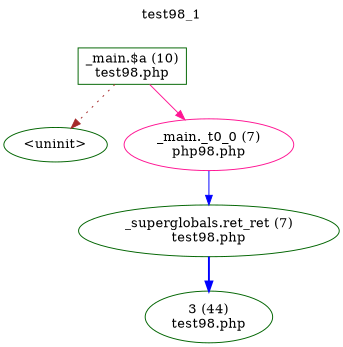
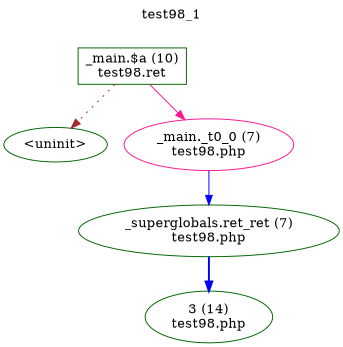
  digraph {
    label=test98_1
    labelloc=t
    node [color=darkgreen shape=ellipse]
    edge [color=blue style=solid]
-   n1 [label="_main.$a (10)\ntest98.php" shape=box]
+   n1 [label="_main.$a (10)\ntest98.ret" shape=box]
    n2 [label="<uninit>"]
-   n3 [color=deeppink label="_main._t0_0 (7)\nphp98.php"]
+   n3 [color=deeppink label="_main._t0_0 (7)\ntest98.php"]
    n4 [label="_superglobals.ret_ret (7)\ntest98.php"]
-   n5 [label="3 (44)\ntest98.php"]
+   n5 [label="3 (14)\ntest98.php"]
    n1 -> n2 [color=brown style=dotted]
    n1 -> n3 [color=deeppink]
    n3 -> n4
    n4 -> n5 [style=bold]
  }
